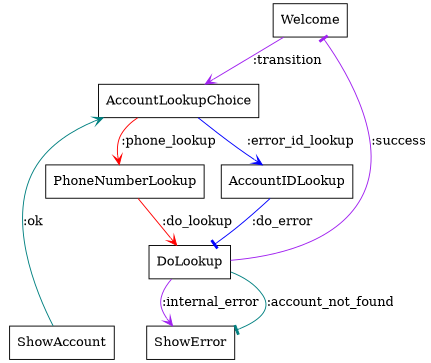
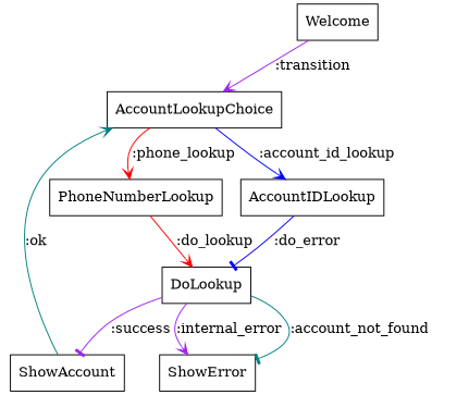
  digraph {
    node [shape=box]
    edge [arrowhead=vee color=purple]
    n1 [label=Welcome]
    n2 [label=AccountLookupChoice]
    n3 [label=PhoneNumberLookup]
    n4 [label=AccountIDLookup]
    n5 [label=ShowError]
    n6 [label=ShowAccount]
    n7 [label=DoLookup]
    n1 -> n2 [label=":transition"]
    n2 -> n3 [color=red label=":phone_lookup"]
-   n2 -> n4 [color=blue label=":error_id_lookup"]
+   n2 -> n4 [color=blue label=":account_id_lookup"]
    n3 -> n7 [color=red label=":do_lookup"]
    n4 -> n7 [arrowhead=tee color=blue label=":do_error"]
    n6 -> n2 [color=teal label=":ok"]
    n7 -> n5 [arrowhead=tee color=teal label=":account_not_found"]
    n7 -> n5 [label=":internal_error"]
-   n7 -> n1 [arrowhead=tee label=":success"]
+   n7 -> n6 [arrowhead=tee label=":success"]
  }
